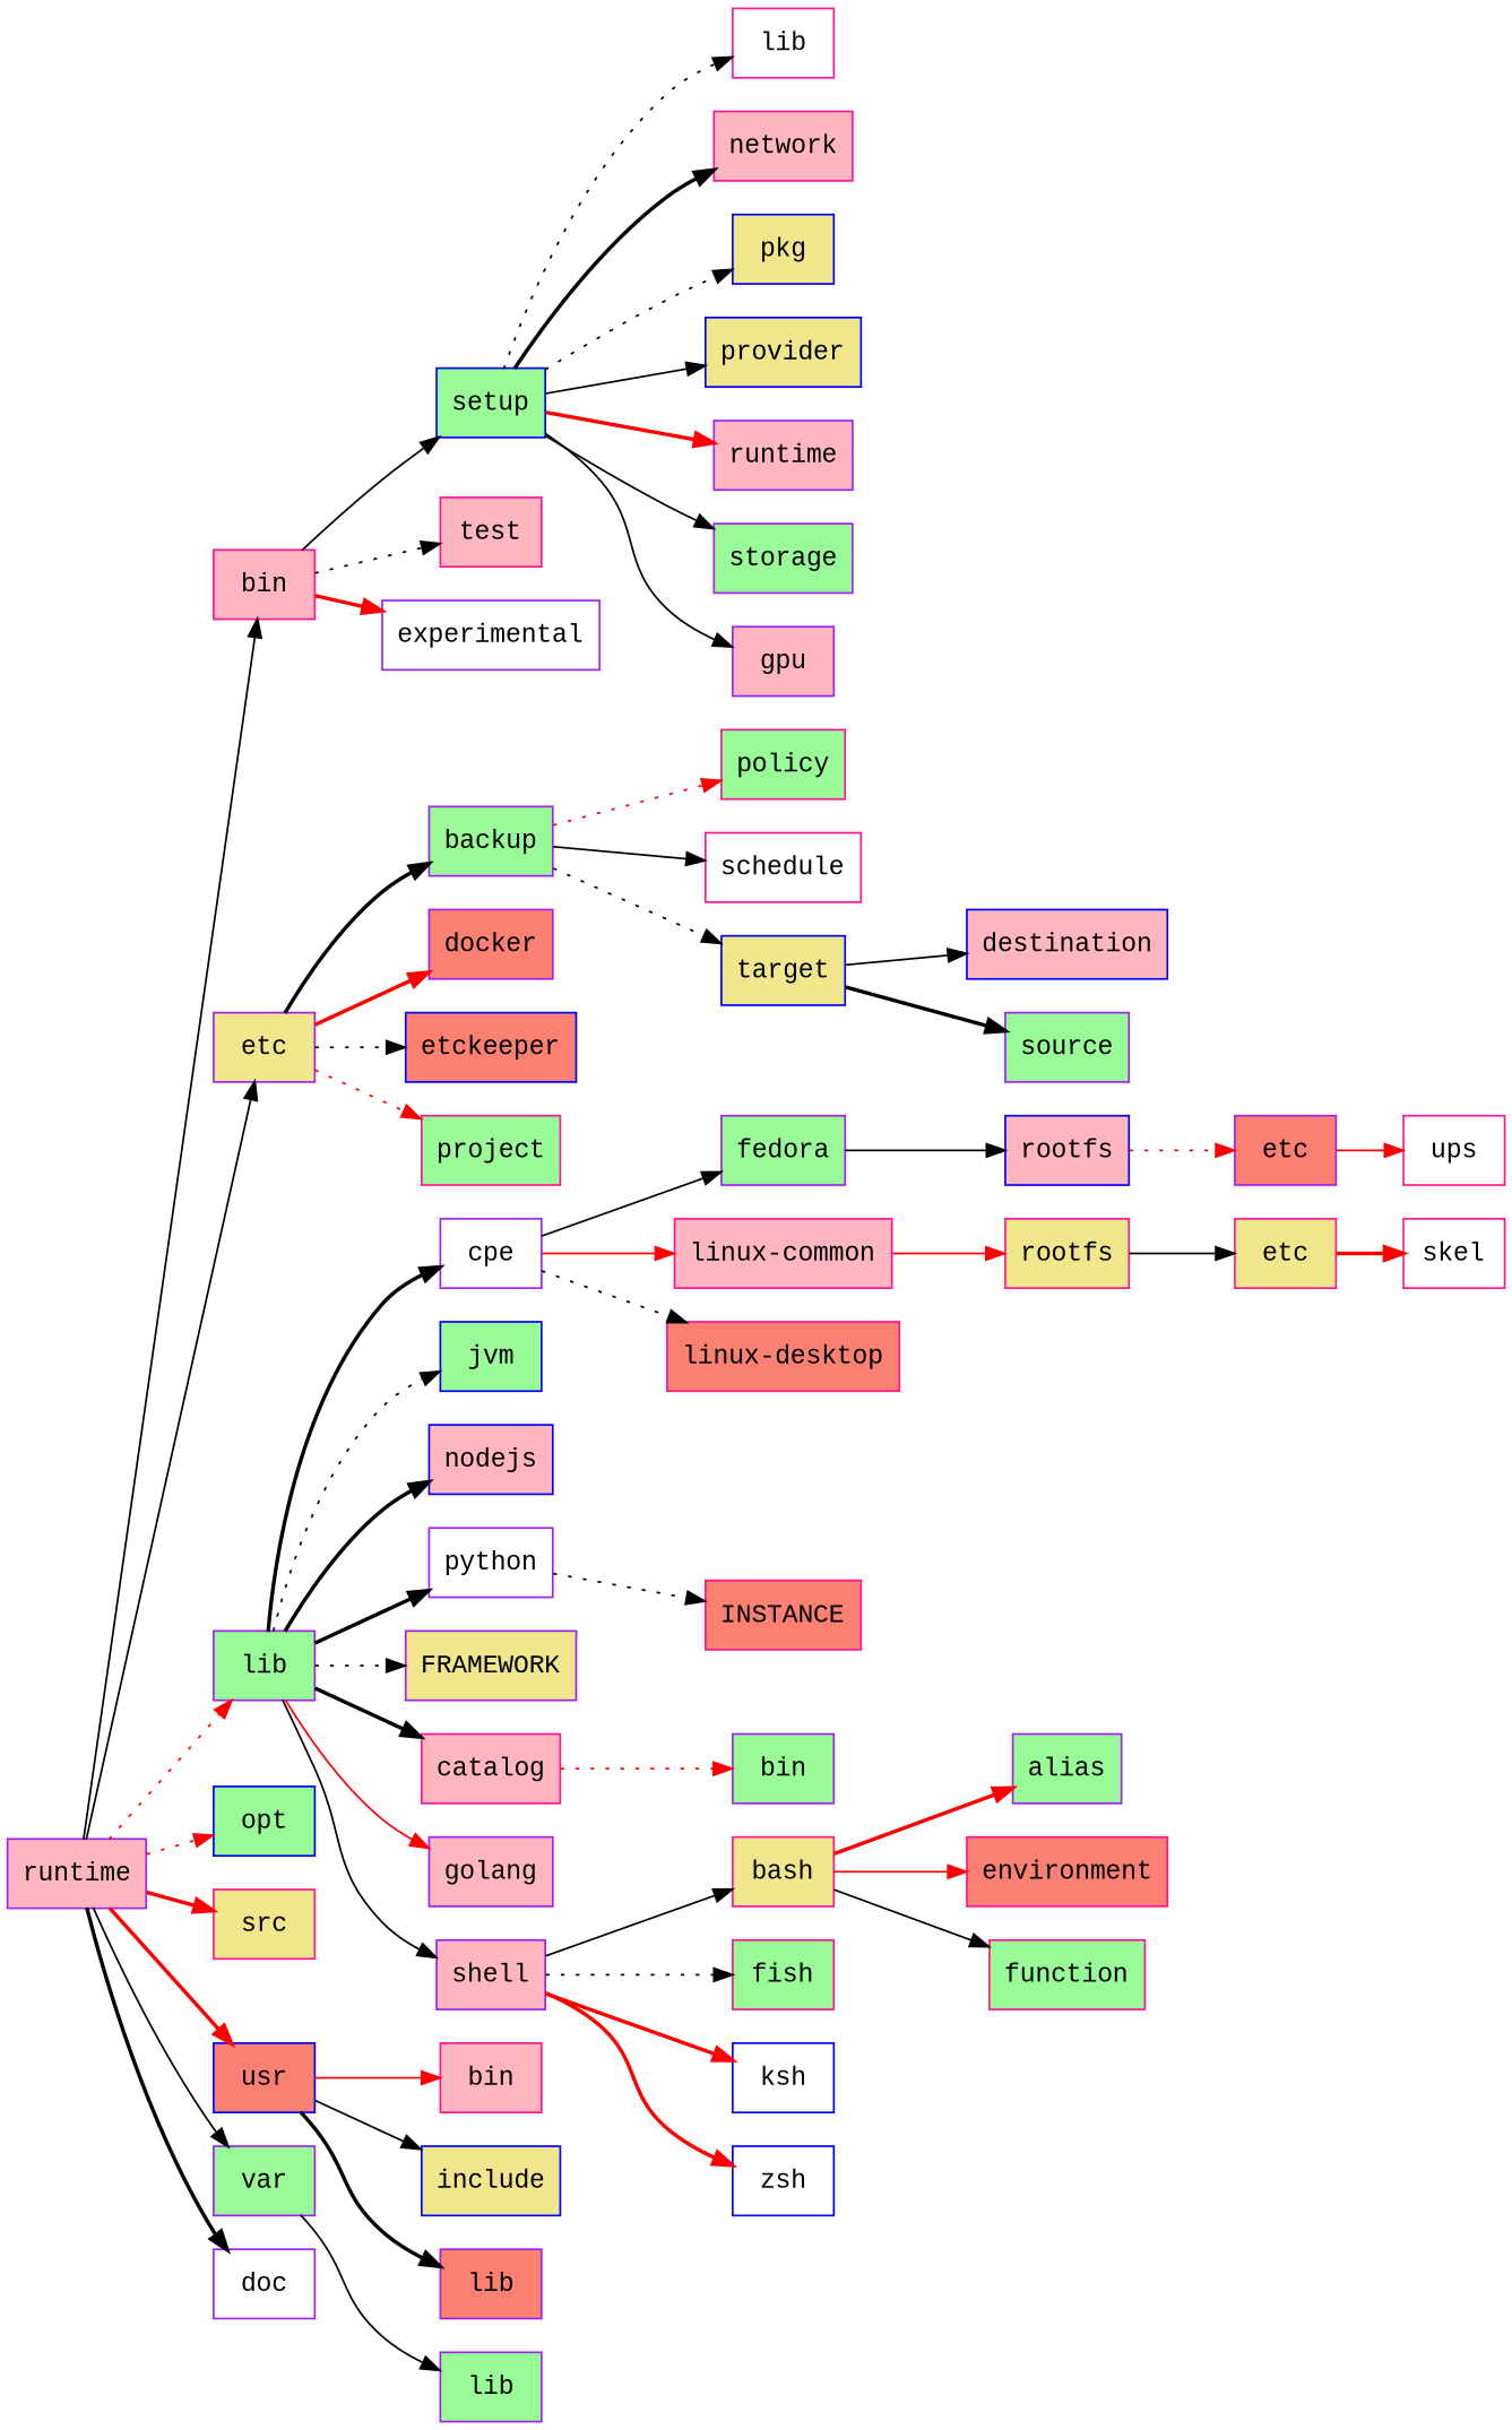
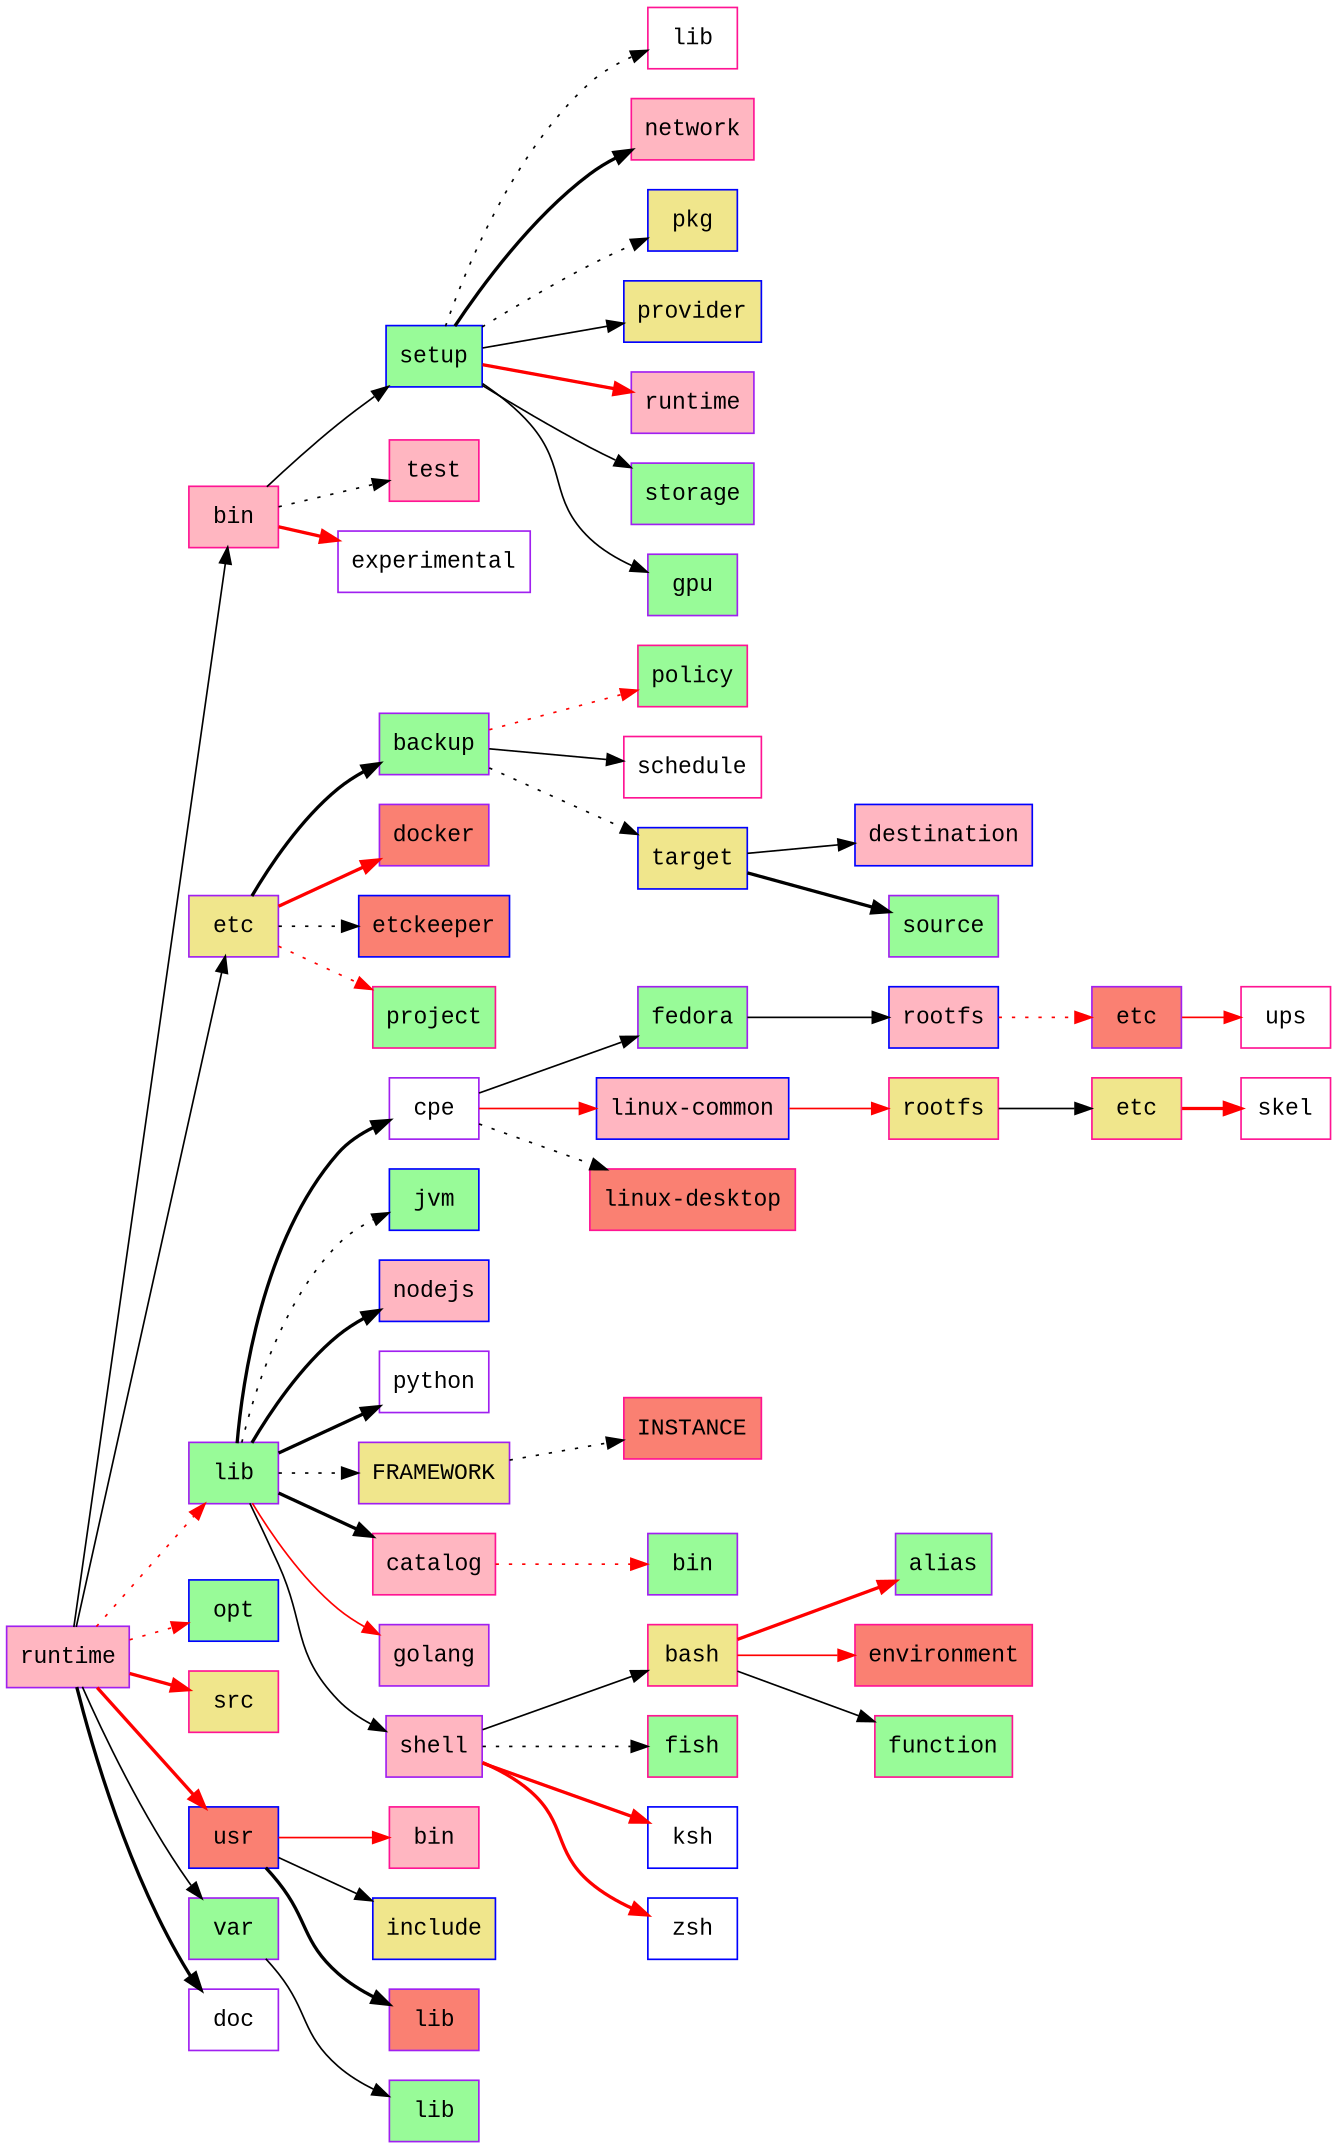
  digraph {
    fontname="Liberation Mono"
    rankdir=LR
    node [color=purple fillcolor=palegreen fontname="Liberation Mono" shape=record style=filled]
    edge [color=black fontname="Liberation Mono" style=solid]
    n1 [color=deeppink fillcolor=lightpink label=bin]
    n2 [color=blue label=setup]
    n3 [color=deeppink fillcolor=lightpink label=test]
    n4 [fillcolor=white label=experimental]
    runtime [fillcolor=lightpink]
    n6 [fillcolor=khaki label=etc]
    n7 [label=lib]
    n8 [color=blue label=opt]
    n9 [color=deeppink fillcolor=khaki label=src]
    n10 [color=blue fillcolor=salmon label=usr]
    n11 [label=var]
    n12 [fillcolor=white label=doc]
    n13 [label=backup]
    n14 [fillcolor=salmon label=docker]
    n15 [color=blue fillcolor=salmon label=etckeeper]
    n16 [color=deeppink label=project]
    n17 [fillcolor=white label=cpe]
    n18 [color=blue label=jvm]
    n19 [color=blue fillcolor=lightpink label=nodejs]
    n20 [fillcolor=white label=python]
    n21 [fillcolor=khaki label=FRAMEWORK]
    n22 [color=deeppink fillcolor=lightpink label=catalog]
    n23 [fillcolor=lightpink label=golang]
    n24 [fillcolor=lightpink label=shell]
    n25 [color=deeppink fillcolor=lightpink label=bin]
    n26 [color=blue fillcolor=khaki label=include]
    n27 [fillcolor=salmon label=lib]
    n28 [label=lib]
    n29 [color=deeppink fillcolor=white label=lib]
    n30 [color=deeppink fillcolor=lightpink label=network]
    n31 [color=blue fillcolor=khaki label=pkg]
    n32 [color=blue fillcolor=khaki label=provider]
    n33 [fillcolor=lightpink label=runtime]
    n34 [label=storage]
-   n35 [fillcolor=lightpink label=gpu]
+   n35 [label=gpu]
    n36 [color=deeppink label=policy]
    n37 [color=deeppink fillcolor=white label=schedule]
    n38 [color=blue fillcolor=khaki label=target]
    n39 [color=blue fillcolor=lightpink label=destination]
    n40 [label=source]
    n41 [label=fedora]
-   n42 [color=deeppink fillcolor=lightpink label="linux-common"]
+   n42 [color=blue fillcolor=lightpink label="linux-common"]
    n43 [color=deeppink fillcolor=salmon label="linux-desktop"]
    n44 [color=deeppink fillcolor=salmon label=INSTANCE]
    n45 [label=bin]
    n46 [color=deeppink fillcolor=khaki label=bash]
    n47 [color=deeppink label=fish]
    n48 [color=blue fillcolor=white label=ksh]
    n49 [color=blue fillcolor=white label=zsh]
    n50 [color=blue fillcolor=lightpink label=rootfs]
    n51 [color=deeppink fillcolor=khaki label=rootfs]
    n52 [fillcolor=salmon label=etc]
    n53 [color=deeppink fillcolor=white label=ups]
    n54 [color=deeppink fillcolor=khaki label=etc]
    n55 [color=deeppink fillcolor=white label=skel]
    n56 [label=alias]
    n57 [color=deeppink fillcolor=salmon label=environment]
    n58 [color=deeppink label=function]
    n1 -> n2
    n1 -> n3 [style=dotted]
    n1 -> n4 [color=red style=bold]
    n2 -> n29 [style=dotted]
    n2 -> n30 [style=bold]
    n2 -> n31 [style=dotted]
    n2 -> n32
    n2 -> n33 [color=red style=bold]
    n2 -> n34
    n2 -> n35
    runtime -> n1
    runtime -> n6
    runtime -> n7 [color=red style=dotted]
    runtime -> n8 [color=red style=dotted]
    runtime -> n9 [color=red style=bold]
    runtime -> n10 [color=red style=bold]
    runtime -> n11
    runtime -> n12 [style=bold]
    n6 -> n13 [style=bold]
    n6 -> n14 [color=red style=bold]
    n6 -> n15 [style=dotted]
    n6 -> n16 [color=red style=dotted]
    n7 -> n17 [style=bold]
    n7 -> n18 [style=dotted]
    n7 -> n19 [style=bold]
    n7 -> n20 [style=bold]
    n7 -> n21 [style=dotted]
    n7 -> n22 [style=bold]
    n7 -> n23 [color=red]
    n7 -> n24
    n10 -> n25 [color=red]
    n10 -> n26
    n10 -> n27 [style=bold]
    n11 -> n28
    n13 -> n36 [color=red style=dotted]
    n13 -> n37
    n13 -> n38 [style=dotted]
    n17 -> n41
    n17 -> n42 [color=red]
    n17 -> n43 [style=dotted]
-   n20 -> n44 [style=dotted]
+   n21 -> n44 [style=dotted]
    n22 -> n45 [color=red style=dotted]
    n24 -> n46
    n24 -> n47 [style=dotted]
    n24 -> n48 [color=red style=bold]
    n24 -> n49 [color=red style=bold]
    n38 -> n39
    n38 -> n40 [style=bold]
    n41 -> n50
    n42 -> n51 [color=red]
    n46 -> n56 [color=red style=bold]
    n46 -> n57 [color=red]
    n46 -> n58
    n50 -> n52 [color=red style=dotted]
    n51 -> n54
    n52 -> n53 [color=red]
    n54 -> n55 [color=red style=bold]
  }
